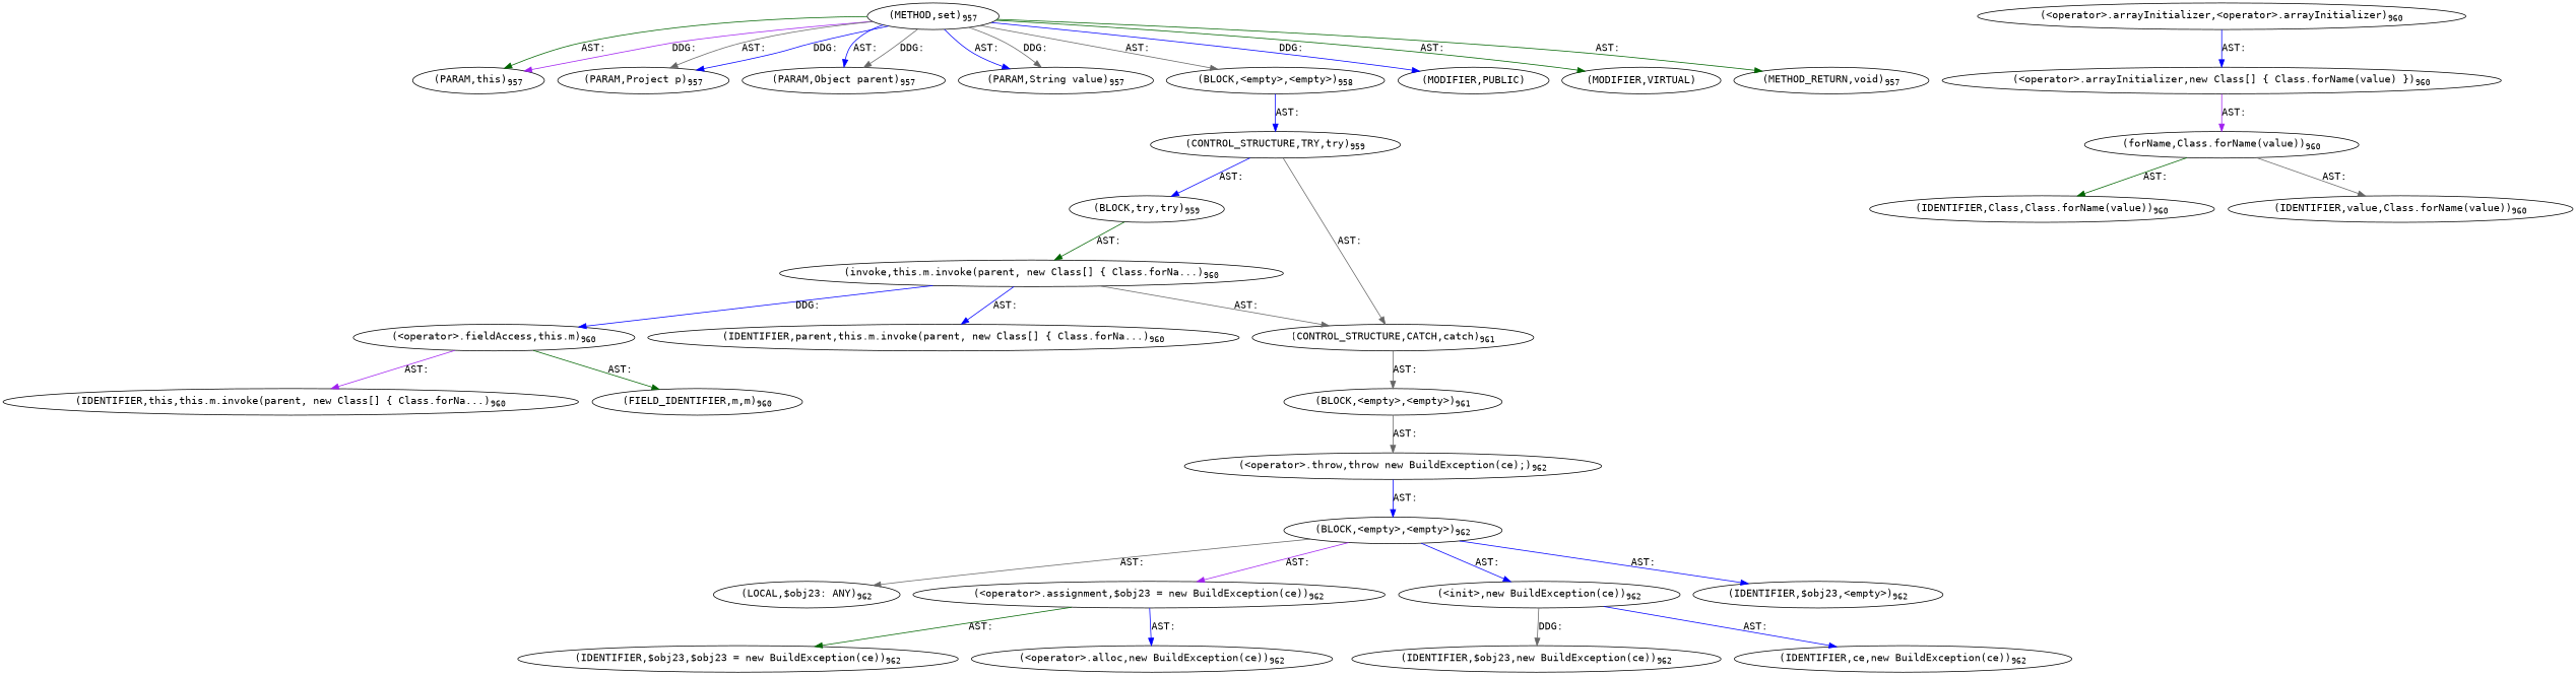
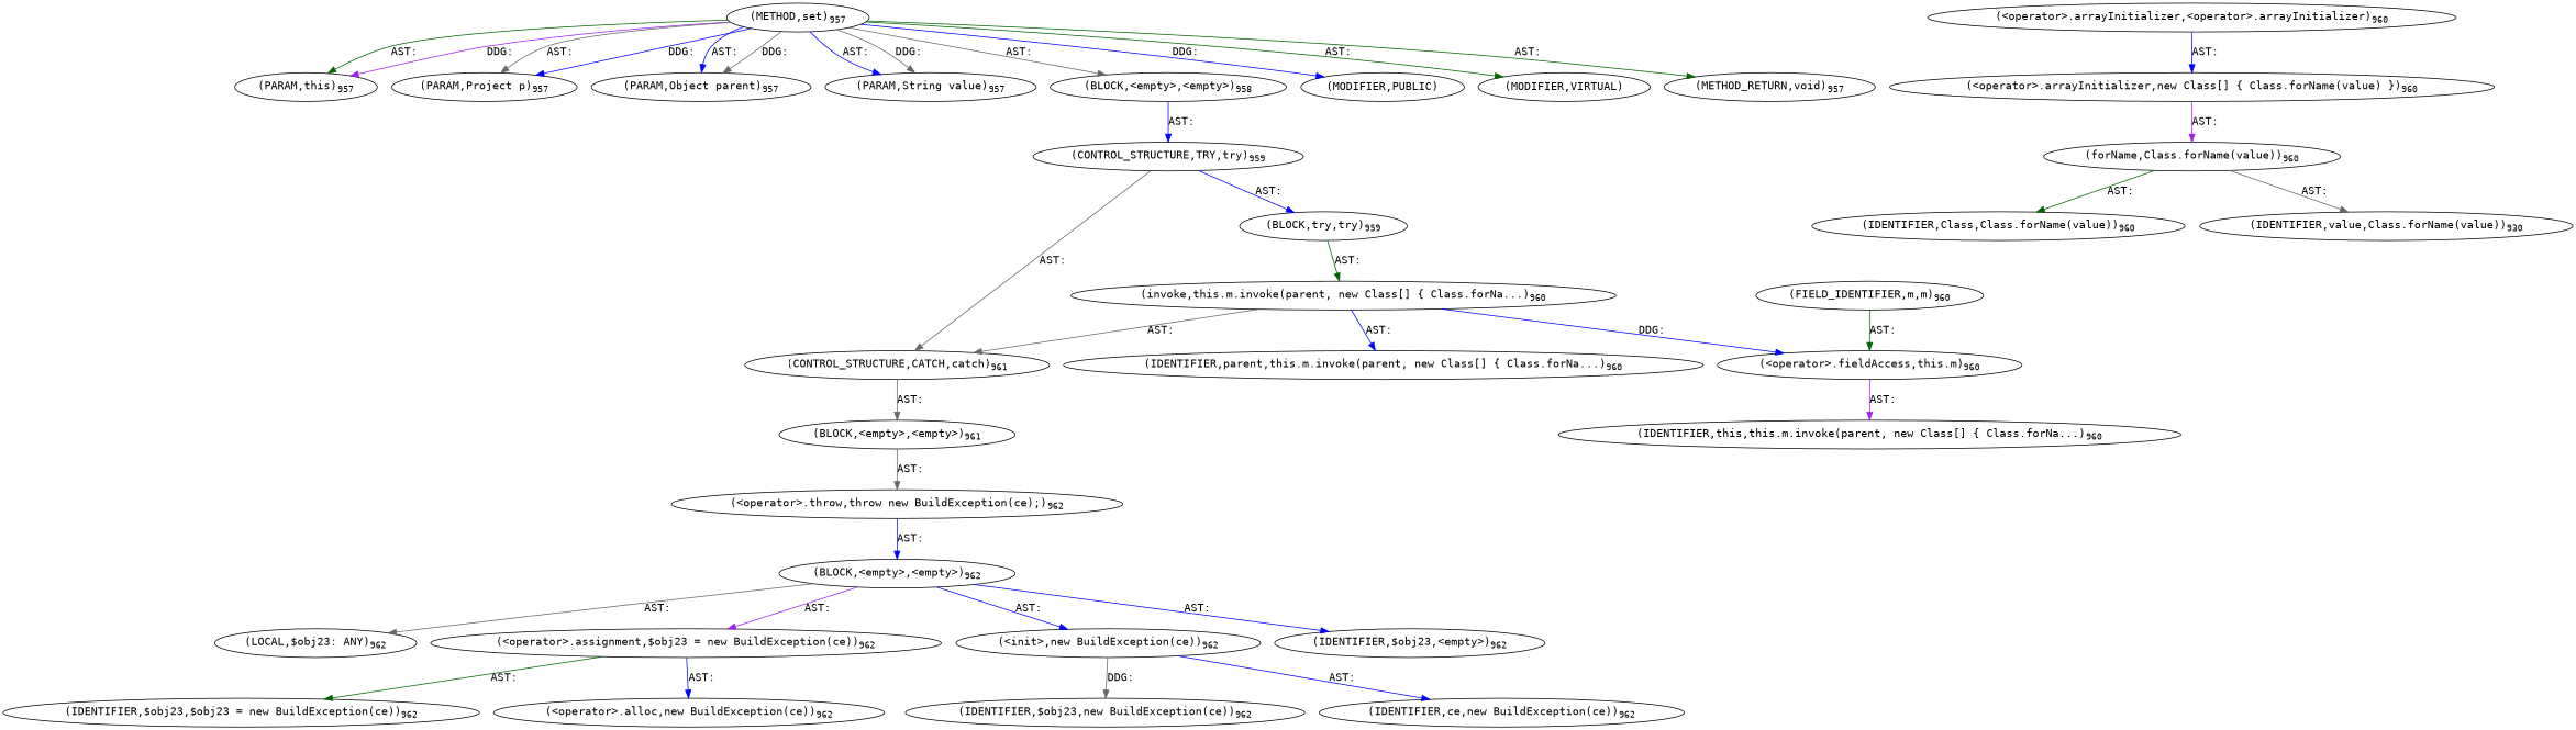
  digraph {
    fontname="DejaVu Sans Mono"
    node [fontname="DejaVu Sans Mono"]
    edge [color=blue fontname="DejaVu Sans Mono"]
    n1 [label=<(METHOD,set)<SUB>957</SUB>>]
    n2 [label=<(PARAM,this)<SUB>957</SUB>>]
    n3 [label=<(PARAM,Project p)<SUB>957</SUB>>]
    n4 [label=<(PARAM,Object parent)<SUB>957</SUB>>]
    n5 [label=<(PARAM,String value)<SUB>957</SUB>>]
    n6 [label=<(BLOCK,&lt;empty&gt;,&lt;empty&gt;)<SUB>958</SUB>>]
    n7 [label=<(MODIFIER,PUBLIC)>]
    n8 [label=<(MODIFIER,VIRTUAL)>]
    n9 [label=<(METHOD_RETURN,void)<SUB>957</SUB>>]
    n10 [label=<(CONTROL_STRUCTURE,TRY,try)<SUB>959</SUB>>]
    n11 [label=<(BLOCK,try,try)<SUB>959</SUB>>]
    n12 [label=<(CONTROL_STRUCTURE,CATCH,catch)<SUB>961</SUB>>]
    n13 [label=<(invoke,this.m.invoke(parent, new Class[] { Class.forNa...)<SUB>960</SUB>>]
    n14 [label=<(BLOCK,&lt;empty&gt;,&lt;empty&gt;)<SUB>961</SUB>>]
    n15 [label=<(&lt;operator&gt;.fieldAccess,this.m)<SUB>960</SUB>>]
    n16 [label=<(IDENTIFIER,parent,this.m.invoke(parent, new Class[] { Class.forNa...)<SUB>960</SUB>>]
    n17 [label=<(IDENTIFIER,this,this.m.invoke(parent, new Class[] { Class.forNa...)<SUB>960</SUB>>]
    n18 [label=<(FIELD_IDENTIFIER,m,m)<SUB>960</SUB>>]
    n19 [label=<(&lt;operator&gt;.arrayInitializer,&lt;operator&gt;.arrayInitializer)<SUB>960</SUB>>]
    n20 [label=<(&lt;operator&gt;.arrayInitializer,new Class[] { Class.forName(value) })<SUB>960</SUB>>]
    n21 [label=<(forName,Class.forName(value))<SUB>960</SUB>>]
    n22 [label=<(IDENTIFIER,Class,Class.forName(value))<SUB>960</SUB>>]
-   n23 [label=<(IDENTIFIER,value,Class.forName(value))<SUB>960</SUB>>]
+   n23 [label=<(IDENTIFIER,value,Class.forName(value))<SUB>930</SUB>>]
    n24 [label=<(&lt;operator&gt;.throw,throw new BuildException(ce);)<SUB>962</SUB>>]
    n25 [label=<(BLOCK,&lt;empty&gt;,&lt;empty&gt;)<SUB>962</SUB>>]
    n26 [label=<(LOCAL,$obj23: ANY)<SUB>962</SUB>>]
    n27 [label=<(&lt;operator&gt;.assignment,$obj23 = new BuildException(ce))<SUB>962</SUB>>]
    n28 [label=<(&lt;init&gt;,new BuildException(ce))<SUB>962</SUB>>]
    n29 [label=<(IDENTIFIER,$obj23,&lt;empty&gt;)<SUB>962</SUB>>]
    n30 [label=<(IDENTIFIER,$obj23,$obj23 = new BuildException(ce))<SUB>962</SUB>>]
    n31 [label=<(&lt;operator&gt;.alloc,new BuildException(ce))<SUB>962</SUB>>]
    n32 [label=<(IDENTIFIER,$obj23,new BuildException(ce))<SUB>962</SUB>>]
    n33 [label=<(IDENTIFIER,ce,new BuildException(ce))<SUB>962</SUB>>]
    n1 -> n2 [color=darkgreen label="AST: "]
    n1 -> n2 [color=purple label="DDG: "]
    n1 -> n3 [color=gray40 label="AST: "]
    n1 -> n3 [label="DDG: "]
    n1 -> n4 [label="AST: "]
    n1 -> n4 [color=gray40 label="DDG: "]
    n1 -> n5 [label="AST: "]
    n1 -> n5 [color=gray40 label="DDG: "]
    n1 -> n6 [color=gray40 label="AST: "]
    n1 -> n7 [label="DDG: "]
    n1 -> n8 [color=darkgreen label="AST: "]
    n1 -> n9 [color=darkgreen label="AST: "]
    n6 -> n10 [label="AST: "]
    n10 -> n11 [label="AST: "]
    n10 -> n12 [color=gray40 label="AST: "]
    n11 -> n13 [color=darkgreen label="AST: "]
    n12 -> n14 [color=gray40 label="AST: "]
    n13 -> n12 [color=gray40 label="AST: "]
    n13 -> n15 [label="DDG: "]
    n13 -> n16 [label="AST: "]
    n14 -> n24 [color=gray40 label="AST: "]
    n15 -> n17 [color=purple label="AST: "]
-   n15 -> n18 [color=darkgreen label="AST: "]
+   n18 -> n15 [color=darkgreen label="AST: "]
    n19 -> n20 [label="AST: "]
    n20 -> n21 [color=purple label="AST: "]
    n21 -> n22 [color=darkgreen label="AST: "]
    n21 -> n23 [color=gray40 label="AST: "]
    n24 -> n25 [label="AST: "]
    n25 -> n26 [color=gray40 label="AST: "]
    n25 -> n27 [color=purple label="AST: "]
    n25 -> n28 [label="AST: "]
    n25 -> n29 [label="AST: "]
    n27 -> n30 [color=darkgreen label="AST: "]
    n27 -> n31 [label="AST: "]
    n28 -> n32 [color=gray40 label="DDG: "]
    n28 -> n33 [label="AST: "]
  }
